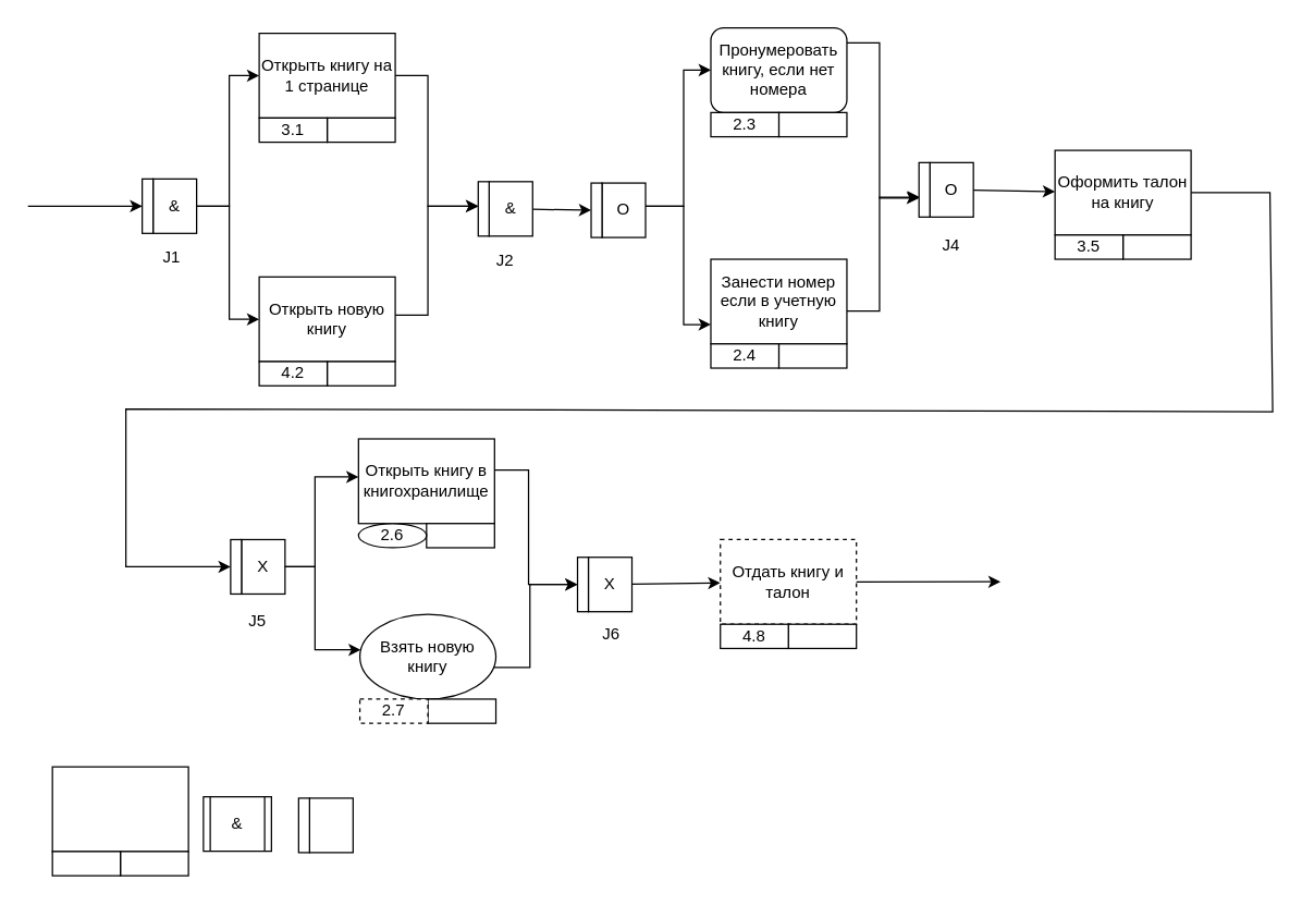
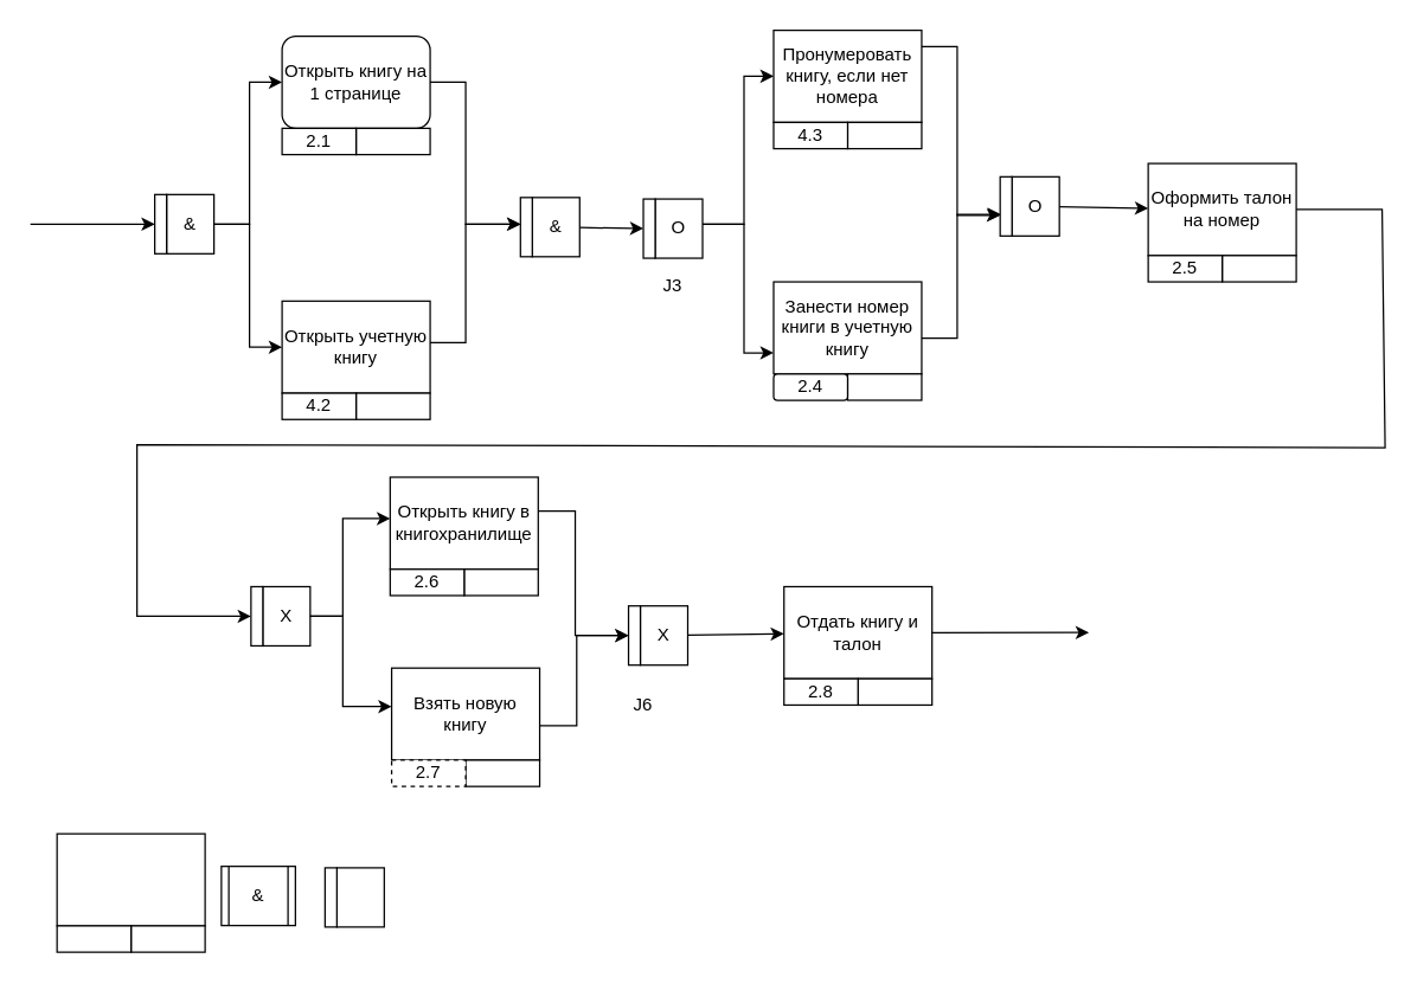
  <mxCell id="0" />
  <mxCell id="1" parent="0" />
  <mxCell id="2" value="" style="group" parent="1" vertex="1" connectable="0"><mxGeometry x="38" y="563" width="100" height="80" as="geometry" /></mxCell>
  <mxCell id="3" value="" style="group" parent="2" vertex="1" connectable="0"><mxGeometry width="100" height="62.222" as="geometry" /></mxCell>
  <mxCell id="4" value="" style="rounded=0;whiteSpace=wrap;html=1;" parent="3" vertex="1"><mxGeometry width="100" height="62.222" as="geometry" /></mxCell>
  <mxCell id="5" value="" style="rounded=0;whiteSpace=wrap;html=1;" parent="2" vertex="1"><mxGeometry x="50" y="62.222" width="50" height="17.778" as="geometry" /></mxCell>
  <mxCell id="6" value="" style="rounded=0;whiteSpace=wrap;html=1;" parent="2" vertex="1"><mxGeometry y="62.222" width="50" height="17.778" as="geometry" /></mxCell>
  <mxCell id="7" value="&amp;amp;" style="shape=process;whiteSpace=wrap;html=1;backgroundOutline=1;" parent="1" vertex="1"><mxGeometry x="149" y="585" width="50" height="40" as="geometry" /></mxCell>
  <mxCell id="8" value="" style="group" parent="1" vertex="1" connectable="0"><mxGeometry x="219" y="586" width="40" height="40" as="geometry" /></mxCell>
  <mxCell id="9" value="" style="rounded=0;whiteSpace=wrap;html=1;" parent="8" vertex="1"><mxGeometry x="8" width="32" height="40" as="geometry" /></mxCell>
  <mxCell id="10" value="" style="rounded=0;whiteSpace=wrap;html=1;" parent="8" vertex="1"><mxGeometry width="8" height="40" as="geometry" /></mxCell>
  <mxCell id="11" value="" style="endArrow=classic;html=1;rounded=0;entryX=0;entryY=0.5;entryDx=0;entryDy=0;" edge="1" target="62" parent="1"><mxGeometry width="50" height="50" relative="1" as="geometry"><mxPoint x="20" y="151" as="sourcePoint" /><mxPoint x="100" y="151" as="targetPoint" /></mxGeometry></mxCell>
  <mxCell id="12" value="" style="group" vertex="1" connectable="0" parent="1"><mxGeometry x="190" y="24" width="100" height="80" as="geometry" /></mxCell>
  <mxCell id="13" value="" style="group" vertex="1" connectable="0" parent="12"><mxGeometry width="100" height="62.222" as="geometry" /></mxCell>
- <mxCell id="14" value="Открыть книгу на 1 странице" style="rounded=0;whiteSpace=wrap;html=1;" vertex="1" parent="13"><mxGeometry width="100" height="62.222" as="geometry" /></mxCell>
+ <mxCell id="14" value="Открыть книгу на 1 странице" style="whiteSpace=wrap;html=1;rounded=1;" vertex="1" parent="13"><mxGeometry width="100" height="62.222" as="geometry" /></mxCell>
  <mxCell id="15" value="" style="rounded=0;whiteSpace=wrap;html=1;" vertex="1" parent="12"><mxGeometry x="50" y="62.222" width="50" height="17.778" as="geometry" /></mxCell>
- <mxCell id="16" value="3.1" style="rounded=0;whiteSpace=wrap;html=1;" vertex="1" parent="12"><mxGeometry y="62.222" width="50" height="17.778" as="geometry" /></mxCell>
+ <mxCell id="16" value="2.1" style="rounded=0;whiteSpace=wrap;html=1;" vertex="1" parent="12"><mxGeometry y="62.222" width="50" height="17.778" as="geometry" /></mxCell>
  <mxCell id="17" value="" style="group" vertex="1" connectable="0" parent="1"><mxGeometry x="190" y="203" width="100" height="80" as="geometry" /></mxCell>
  <mxCell id="18" value="" style="group" vertex="1" connectable="0" parent="17"><mxGeometry width="100" height="62.222" as="geometry" /></mxCell>
- <mxCell id="19" value="Открыть новую книгу" style="rounded=0;whiteSpace=wrap;html=1;" vertex="1" parent="18"><mxGeometry width="100" height="62.222" as="geometry" /></mxCell>
+ <mxCell id="19" value="Открыть учетную книгу" style="rounded=0;whiteSpace=wrap;html=1;" vertex="1" parent="18"><mxGeometry width="100" height="62.222" as="geometry" /></mxCell>
  <mxCell id="20" value="" style="rounded=0;whiteSpace=wrap;html=1;" vertex="1" parent="17"><mxGeometry x="50" y="62.222" width="50" height="17.778" as="geometry" /></mxCell>
  <mxCell id="21" value="4.2" style="rounded=0;whiteSpace=wrap;html=1;" vertex="1" parent="17"><mxGeometry y="62.222" width="50" height="17.778" as="geometry" /></mxCell>
  <mxCell id="22" value="" style="group" vertex="1" connectable="0" parent="1"><mxGeometry x="522" y="20" width="100" height="80" as="geometry" /></mxCell>
  <mxCell id="23" value="" style="group" vertex="1" connectable="0" parent="22"><mxGeometry width="100" height="62.222" as="geometry" /></mxCell>
- <mxCell id="24" value="Пронумеровать книгу, если нет номера" style="whiteSpace=wrap;html=1;rounded=1;" vertex="1" parent="23"><mxGeometry width="100" height="62.222" as="geometry" /></mxCell>
+ <mxCell id="24" value="Пронумеровать книгу, если нет номера" style="rounded=0;whiteSpace=wrap;html=1;" vertex="1" parent="23"><mxGeometry width="100" height="62.222" as="geometry" /></mxCell>
  <mxCell id="25" value="" style="rounded=0;whiteSpace=wrap;html=1;" vertex="1" parent="22"><mxGeometry x="50" y="62.222" width="50" height="17.778" as="geometry" /></mxCell>
- <mxCell id="26" value="2.3" style="rounded=0;whiteSpace=wrap;html=1;" vertex="1" parent="22"><mxGeometry y="62.222" width="50" height="17.778" as="geometry" /></mxCell>
+ <mxCell id="26" value="4.3" style="rounded=0;whiteSpace=wrap;html=1;" vertex="1" parent="22"><mxGeometry y="62.222" width="50" height="17.778" as="geometry" /></mxCell>
  <mxCell id="27" style="edgeStyle=orthogonalEdgeStyle;rounded=0;orthogonalLoop=1;jettySize=auto;html=1;entryX=0;entryY=0.5;entryDx=0;entryDy=0;exitX=1;exitY=0.5;exitDx=0;exitDy=0;" edge="1" parent="1" source="61" target="14"><mxGeometry relative="1" as="geometry"><mxPoint x="150" y="151" as="sourcePoint" /><mxPoint x="145" y="15.001" as="targetPoint" /><Array as="points"><mxPoint x="168" y="151" /><mxPoint x="168" y="55" /></Array></mxGeometry></mxCell>
  <mxCell id="28" style="edgeStyle=orthogonalEdgeStyle;rounded=0;orthogonalLoop=1;jettySize=auto;html=1;entryX=0;entryY=0.5;entryDx=0;entryDy=0;" edge="1" parent="1" source="61" target="19"><mxGeometry relative="1" as="geometry"><mxPoint x="150" y="151" as="sourcePoint" /><mxPoint x="200" y="65.111" as="targetPoint" /><Array as="points"><mxPoint x="168" y="151" /><mxPoint x="168" y="234" /></Array></mxGeometry></mxCell>
  <mxCell id="29" style="edgeStyle=orthogonalEdgeStyle;rounded=0;orthogonalLoop=1;jettySize=auto;html=1;" edge="1" parent="1" source="14" target="65"><mxGeometry relative="1" as="geometry"><mxPoint x="160" y="161" as="sourcePoint" /><mxPoint x="344" y="151" as="targetPoint" /><Array as="points"><mxPoint x="314" y="55" /><mxPoint x="314" y="151" /></Array></mxGeometry></mxCell>
  <mxCell id="30" style="edgeStyle=orthogonalEdgeStyle;rounded=0;orthogonalLoop=1;jettySize=auto;html=1;" edge="1" parent="1" source="19" target="65"><mxGeometry relative="1" as="geometry"><mxPoint x="300" y="65.083" as="sourcePoint" /><mxPoint x="344" y="151" as="targetPoint" /><Array as="points"><mxPoint x="314" y="231" /><mxPoint x="314" y="151" /></Array></mxGeometry></mxCell>
  <mxCell id="31" value="" style="group" vertex="1" connectable="0" parent="1"><mxGeometry x="522" y="190" width="100" height="80" as="geometry" /></mxCell>
  <mxCell id="32" value="" style="group" vertex="1" connectable="0" parent="31"><mxGeometry width="100" height="62.222" as="geometry" /></mxCell>
- <mxCell id="33" value="Занести номер если в учетную книгу" style="rounded=0;whiteSpace=wrap;html=1;" vertex="1" parent="32"><mxGeometry width="100" height="62.222" as="geometry" /></mxCell>
+ <mxCell id="33" value="Занести номер книги в учетную книгу" style="rounded=0;whiteSpace=wrap;html=1;" vertex="1" parent="32"><mxGeometry width="100" height="62.222" as="geometry" /></mxCell>
  <mxCell id="34" value="" style="rounded=0;whiteSpace=wrap;html=1;" vertex="1" parent="31"><mxGeometry x="50" y="62.222" width="50" height="17.778" as="geometry" /></mxCell>
- <mxCell id="35" value="2.4" style="rounded=0;whiteSpace=wrap;html=1;" vertex="1" parent="31"><mxGeometry y="62.222" width="50" height="17.778" as="geometry" /></mxCell>
+ <mxCell id="35" value="2.4" style="whiteSpace=wrap;html=1;rounded=1;" vertex="1" parent="31"><mxGeometry y="62.222" width="50" height="17.778" as="geometry" /></mxCell>
  <mxCell id="36" style="edgeStyle=orthogonalEdgeStyle;rounded=0;orthogonalLoop=1;jettySize=auto;html=1;" edge="1" parent="1" source="67" target="24"><mxGeometry relative="1" as="geometry"><mxPoint x="478" y="151" as="sourcePoint" /><mxPoint x="454" y="4.111" as="targetPoint" /><Array as="points"><mxPoint x="502" y="151" /><mxPoint x="502" y="51" /></Array></mxGeometry></mxCell>
  <mxCell id="37" style="edgeStyle=orthogonalEdgeStyle;rounded=0;orthogonalLoop=1;jettySize=auto;html=1;" edge="1" parent="1" source="67" target="33"><mxGeometry relative="1" as="geometry"><mxPoint x="478" y="151" as="sourcePoint" /><mxPoint x="532" y="61" as="targetPoint" /><Array as="points"><mxPoint x="502" y="151" /><mxPoint x="502" y="238" /></Array></mxGeometry></mxCell>
  <mxCell id="38" value="" style="endArrow=classic;html=1;rounded=0;entryX=0;entryY=0.5;entryDx=0;entryDy=0;" edge="1" parent="1" source="64" target="68"><mxGeometry width="50" height="50" relative="1" as="geometry"><mxPoint x="394" y="151" as="sourcePoint" /><mxPoint x="428" y="153" as="targetPoint" /></mxGeometry></mxCell>
  <mxCell id="39" style="edgeStyle=orthogonalEdgeStyle;rounded=0;orthogonalLoop=1;jettySize=auto;html=1;" edge="1" parent="1" source="24" target="71"><mxGeometry relative="1" as="geometry"><mxPoint x="708" y="31.003" as="sourcePoint" /><mxPoint x="669" y="145" as="targetPoint" /><Array as="points"><mxPoint x="646" y="31" /><mxPoint x="646" y="145" /></Array></mxGeometry></mxCell>
  <mxCell id="40" style="edgeStyle=orthogonalEdgeStyle;rounded=0;orthogonalLoop=1;jettySize=auto;html=1;entryX=0.065;entryY=0.635;entryDx=0;entryDy=0;entryPerimeter=0;" edge="1" parent="1" source="33" target="71"><mxGeometry relative="1" as="geometry"><mxPoint x="632" y="41" as="sourcePoint" /><mxPoint x="669" y="144" as="targetPoint" /><Array as="points"><mxPoint x="646" y="228" /><mxPoint x="646" y="144" /></Array></mxGeometry></mxCell>
  <mxCell id="41" value="" style="group" vertex="1" connectable="0" parent="1"><mxGeometry x="169" y="396" width="40" height="40" as="geometry" /></mxCell>
  <mxCell id="42" value="X" style="rounded=0;whiteSpace=wrap;html=1;" vertex="1" parent="41"><mxGeometry x="8" width="32" height="40" as="geometry" /></mxCell>
  <mxCell id="43" value="" style="rounded=0;whiteSpace=wrap;html=1;" vertex="1" parent="41"><mxGeometry width="8" height="40" as="geometry" /></mxCell>
  <mxCell id="44" value="" style="group" vertex="1" connectable="0" parent="1"><mxGeometry x="263" y="322" width="100" height="80" as="geometry" /></mxCell>
  <mxCell id="45" value="" style="group" vertex="1" connectable="0" parent="44"><mxGeometry width="100" height="62.222" as="geometry" /></mxCell>
  <mxCell id="46" value="Открыть книгу в книгохранилище" style="rounded=0;whiteSpace=wrap;html=1;" vertex="1" parent="45"><mxGeometry width="100" height="62.222" as="geometry" /></mxCell>
  <mxCell id="47" value="" style="rounded=0;whiteSpace=wrap;html=1;" vertex="1" parent="44"><mxGeometry x="50" y="62.222" width="50" height="17.778" as="geometry" /></mxCell>
- <mxCell id="48" value="2.6" style="ellipse;whiteSpace=wrap;html=1;" vertex="1" parent="44"><mxGeometry y="62.222" width="50" height="17.778" as="geometry" /></mxCell>
+ <mxCell id="48" value="2.6" style="rounded=0;whiteSpace=wrap;html=1;" vertex="1" parent="44"><mxGeometry y="62.222" width="50" height="17.778" as="geometry" /></mxCell>
  <mxCell id="49" value="" style="group" vertex="1" connectable="0" parent="1"><mxGeometry x="264" y="451" width="100" height="80" as="geometry" /></mxCell>
  <mxCell id="50" value="" style="group" vertex="1" connectable="0" parent="49"><mxGeometry width="100" height="62.222" as="geometry" /></mxCell>
- <mxCell id="51" value="Взять новую книгу" style="ellipse;whiteSpace=wrap;html=1;" vertex="1" parent="50"><mxGeometry width="100" height="62.222" as="geometry" /></mxCell>
+ <mxCell id="51" value="Взять новую книгу" style="rounded=0;whiteSpace=wrap;html=1;" vertex="1" parent="50"><mxGeometry width="100" height="62.222" as="geometry" /></mxCell>
  <mxCell id="52" value="" style="rounded=0;whiteSpace=wrap;html=1;" vertex="1" parent="49"><mxGeometry x="50" y="62.222" width="50" height="17.778" as="geometry" /></mxCell>
  <mxCell id="53" value="2.7" style="rounded=0;whiteSpace=wrap;html=1;dashed=1;" vertex="1" parent="49"><mxGeometry y="62.222" width="50" height="17.778" as="geometry" /></mxCell>
  <mxCell id="54" value="" style="endArrow=classic;html=1;rounded=0;entryX=0;entryY=0.5;entryDx=0;entryDy=0;" edge="1" parent="1" source="81" target="43"><mxGeometry width="50" height="50" relative="1" as="geometry"><mxPoint x="828" y="151" as="sourcePoint" /><mxPoint x="152" y="440" as="targetPoint" /><Array as="points"><mxPoint x="933" y="141" /><mxPoint x="935" y="302" /><mxPoint x="92" y="300" /><mxPoint x="92" y="416" /></Array></mxGeometry></mxCell>
  <mxCell id="55" value="" style="group" vertex="1" connectable="0" parent="1"><mxGeometry x="424" y="409" width="40" height="40" as="geometry" /></mxCell>
  <mxCell id="56" value="X" style="rounded=0;whiteSpace=wrap;html=1;" vertex="1" parent="55"><mxGeometry x="8" width="32" height="40" as="geometry" /></mxCell>
  <mxCell id="57" value="" style="rounded=0;whiteSpace=wrap;html=1;" vertex="1" parent="55"><mxGeometry width="8" height="40" as="geometry" /></mxCell>
  <mxCell id="58" style="edgeStyle=orthogonalEdgeStyle;rounded=0;orthogonalLoop=1;jettySize=auto;html=1;" edge="1" parent="1" source="42" target="46"><mxGeometry relative="1" as="geometry"><mxPoint x="119" y="569" as="sourcePoint" /><mxPoint x="173" y="489" as="targetPoint" /><Array as="points"><mxPoint x="231" y="416" /><mxPoint x="231" y="350" /></Array></mxGeometry></mxCell>
  <mxCell id="59" style="edgeStyle=orthogonalEdgeStyle;rounded=0;orthogonalLoop=1;jettySize=auto;html=1;" edge="1" parent="1" source="42" target="51"><mxGeometry relative="1" as="geometry"><mxPoint x="201" y="362" as="sourcePoint" /><mxPoint x="273" y="360" as="targetPoint" /><Array as="points"><mxPoint x="231" y="416" /><mxPoint x="231" y="477" /></Array></mxGeometry></mxCell>
  <mxCell id="60" value="" style="group" vertex="1" connectable="0" parent="1"><mxGeometry x="104" y="131" width="40" height="40" as="geometry" /></mxCell>
  <mxCell id="61" value="&amp;amp;" style="rounded=0;whiteSpace=wrap;html=1;" vertex="1" parent="60"><mxGeometry x="8" width="32" height="40" as="geometry" /></mxCell>
  <mxCell id="62" value="" style="rounded=0;whiteSpace=wrap;html=1;" vertex="1" parent="60"><mxGeometry width="8" height="40" as="geometry" /></mxCell>
  <mxCell id="63" value="" style="group" vertex="1" connectable="0" parent="1"><mxGeometry x="351" y="133" width="40" height="40" as="geometry" /></mxCell>
  <mxCell id="64" value="&amp;amp;" style="rounded=0;whiteSpace=wrap;html=1;" vertex="1" parent="63"><mxGeometry x="8" width="32" height="40" as="geometry" /></mxCell>
  <mxCell id="65" value="" style="rounded=0;whiteSpace=wrap;html=1;" vertex="1" parent="63"><mxGeometry width="8" height="40" as="geometry" /></mxCell>
  <mxCell id="66" value="" style="group" vertex="1" connectable="0" parent="1"><mxGeometry x="434" y="134" width="40" height="40" as="geometry" /></mxCell>
  <mxCell id="67" value="O" style="rounded=0;whiteSpace=wrap;html=1;" vertex="1" parent="66"><mxGeometry x="8" width="32" height="40" as="geometry" /></mxCell>
  <mxCell id="68" value="" style="rounded=0;whiteSpace=wrap;html=1;" vertex="1" parent="66"><mxGeometry width="8" height="40" as="geometry" /></mxCell>
  <mxCell id="69" value="" style="group" vertex="1" connectable="0" parent="1"><mxGeometry x="675" y="119" width="40" height="40" as="geometry" /></mxCell>
  <mxCell id="70" value="O" style="rounded=0;whiteSpace=wrap;html=1;" vertex="1" parent="69"><mxGeometry x="8" width="32" height="40" as="geometry" /></mxCell>
  <mxCell id="71" value="" style="rounded=0;whiteSpace=wrap;html=1;" vertex="1" parent="69"><mxGeometry width="8" height="40" as="geometry" /></mxCell>
  <mxCell id="72" style="edgeStyle=orthogonalEdgeStyle;rounded=0;orthogonalLoop=1;jettySize=auto;html=1;" edge="1" parent="1" source="51" target="57"><mxGeometry relative="1" as="geometry"><mxPoint x="374" y="535" as="sourcePoint" /><mxPoint x="435" y="455" as="targetPoint" /><Array as="points"><mxPoint x="389" y="490" /><mxPoint x="389" y="429" /></Array></mxGeometry></mxCell>
  <mxCell id="73" style="edgeStyle=orthogonalEdgeStyle;rounded=0;orthogonalLoop=1;jettySize=auto;html=1;" edge="1" parent="1" source="46" target="57"><mxGeometry relative="1" as="geometry"><mxPoint x="374" y="500.029" as="sourcePoint" /><mxPoint x="434" y="439" as="targetPoint" /><Array as="points"><mxPoint x="388" y="345" /><mxPoint x="388" y="429" /></Array></mxGeometry></mxCell>
  <mxCell id="74" value="" style="group" vertex="1" connectable="0" parent="1"><mxGeometry x="529" y="396" width="100" height="80" as="geometry" /></mxCell>
  <mxCell id="75" value="" style="group" vertex="1" connectable="0" parent="74"><mxGeometry width="100" height="62.222" as="geometry" /></mxCell>
- <mxCell id="76" value="Отдать книгу и талон" style="rounded=0;whiteSpace=wrap;html=1;dashed=1;" vertex="1" parent="75"><mxGeometry width="100" height="62.222" as="geometry" /></mxCell>
+ <mxCell id="76" value="Отдать книгу и талон" style="rounded=0;whiteSpace=wrap;html=1;" vertex="1" parent="75"><mxGeometry width="100" height="62.222" as="geometry" /></mxCell>
  <mxCell id="77" value="" style="rounded=0;whiteSpace=wrap;html=1;" vertex="1" parent="74"><mxGeometry x="50" y="62.222" width="50" height="17.778" as="geometry" /></mxCell>
- <mxCell id="78" value="4.8" style="rounded=0;whiteSpace=wrap;html=1;" vertex="1" parent="74"><mxGeometry y="62.222" width="50" height="17.778" as="geometry" /></mxCell>
+ <mxCell id="78" value="2.8" style="rounded=0;whiteSpace=wrap;html=1;" vertex="1" parent="74"><mxGeometry y="62.222" width="50" height="17.778" as="geometry" /></mxCell>
  <mxCell id="79" value="" style="group" vertex="1" connectable="0" parent="1"><mxGeometry x="775" y="110" width="100" height="80" as="geometry" /></mxCell>
  <mxCell id="80" value="" style="group" vertex="1" connectable="0" parent="79"><mxGeometry width="100" height="62.222" as="geometry" /></mxCell>
- <mxCell id="81" value="Оформить талон на книгу" style="rounded=0;whiteSpace=wrap;html=1;" vertex="1" parent="80"><mxGeometry width="100" height="62.222" as="geometry" /></mxCell>
+ <mxCell id="81" value="Оформить талон на номер" style="rounded=0;whiteSpace=wrap;html=1;" vertex="1" parent="80"><mxGeometry width="100" height="62.222" as="geometry" /></mxCell>
  <mxCell id="82" value="" style="rounded=0;whiteSpace=wrap;html=1;" vertex="1" parent="79"><mxGeometry x="50" y="62.222" width="50" height="17.778" as="geometry" /></mxCell>
- <mxCell id="83" value="3.5" style="rounded=0;whiteSpace=wrap;html=1;" vertex="1" parent="79"><mxGeometry y="62.222" width="50" height="17.778" as="geometry" /></mxCell>
+ <mxCell id="83" value="2.5" style="rounded=0;whiteSpace=wrap;html=1;" vertex="1" parent="79"><mxGeometry y="62.222" width="50" height="17.778" as="geometry" /></mxCell>
  <mxCell id="84" value="" style="endArrow=classic;html=1;rounded=0;" edge="1" parent="1" source="70" target="81"><mxGeometry width="50" height="50" relative="1" as="geometry"><mxPoint x="711" y="244" as="sourcePoint" /><mxPoint x="761" y="194" as="targetPoint" /></mxGeometry></mxCell>
  <mxCell id="85" value="" style="endArrow=classic;html=1;rounded=0;fontStyle=1" edge="1" parent="1" source="56" target="76"><mxGeometry width="50" height="50" relative="1" as="geometry"><mxPoint x="479" y="555" as="sourcePoint" /><mxPoint x="529" y="505" as="targetPoint" /></mxGeometry></mxCell>
  <mxCell id="86" value="" style="endArrow=classic;html=1;rounded=0;fontStyle=1" edge="1" parent="1" source="76"><mxGeometry width="50" height="50" relative="1" as="geometry"><mxPoint x="667" y="431.939" as="sourcePoint" /><mxPoint x="735" y="427" as="targetPoint" /></mxGeometry></mxCell>
- <mxCell id="87" value="J1" style="text;html=1;strokeColor=none;fillColor=none;align=center;verticalAlign=middle;whiteSpace=wrap;rounded=0;" vertex="1" parent="1"><mxGeometry x="96" y="174" width="60" height="30" as="geometry" /></mxCell>
- <mxCell id="88" value="J2" style="text;html=1;strokeColor=none;fillColor=none;align=center;verticalAlign=middle;whiteSpace=wrap;rounded=0;" vertex="1" parent="1"><mxGeometry x="341" y="176" width="60" height="30" as="geometry" /></mxCell>
- <mxCell id="90" value="J4" style="text;html=1;strokeColor=none;fillColor=none;align=center;verticalAlign=middle;whiteSpace=wrap;rounded=0;" vertex="1" parent="1"><mxGeometry x="669" y="165" width="60" height="30" as="geometry" /></mxCell>
- <mxCell id="91" value="J5" style="text;html=1;strokeColor=none;fillColor=none;align=center;verticalAlign=middle;whiteSpace=wrap;rounded=0;" vertex="1" parent="1"><mxGeometry x="159" y="441" width="60" height="30" as="geometry" /></mxCell>
- <mxCell id="92" value="J6" style="text;html=1;strokeColor=none;fillColor=none;align=center;verticalAlign=middle;whiteSpace=wrap;rounded=0;" vertex="1" parent="1"><mxGeometry x="419" y="451" width="60" height="30" as="geometry" /></mxCell>
+ <mxCell id="89" value="J3" style="text;html=1;strokeColor=none;fillColor=none;align=center;verticalAlign=middle;whiteSpace=wrap;rounded=0;" vertex="1" parent="1"><mxGeometry x="424" y="178" width="60" height="30" as="geometry" /></mxCell>
+ <mxCell id="92" value="J6" style="text;html=1;strokeColor=none;fillColor=none;align=center;verticalAlign=middle;whiteSpace=wrap;rounded=0;" vertex="1" parent="1"><mxGeometry x="404" y="461" width="60" height="30" as="geometry" /></mxCell>
